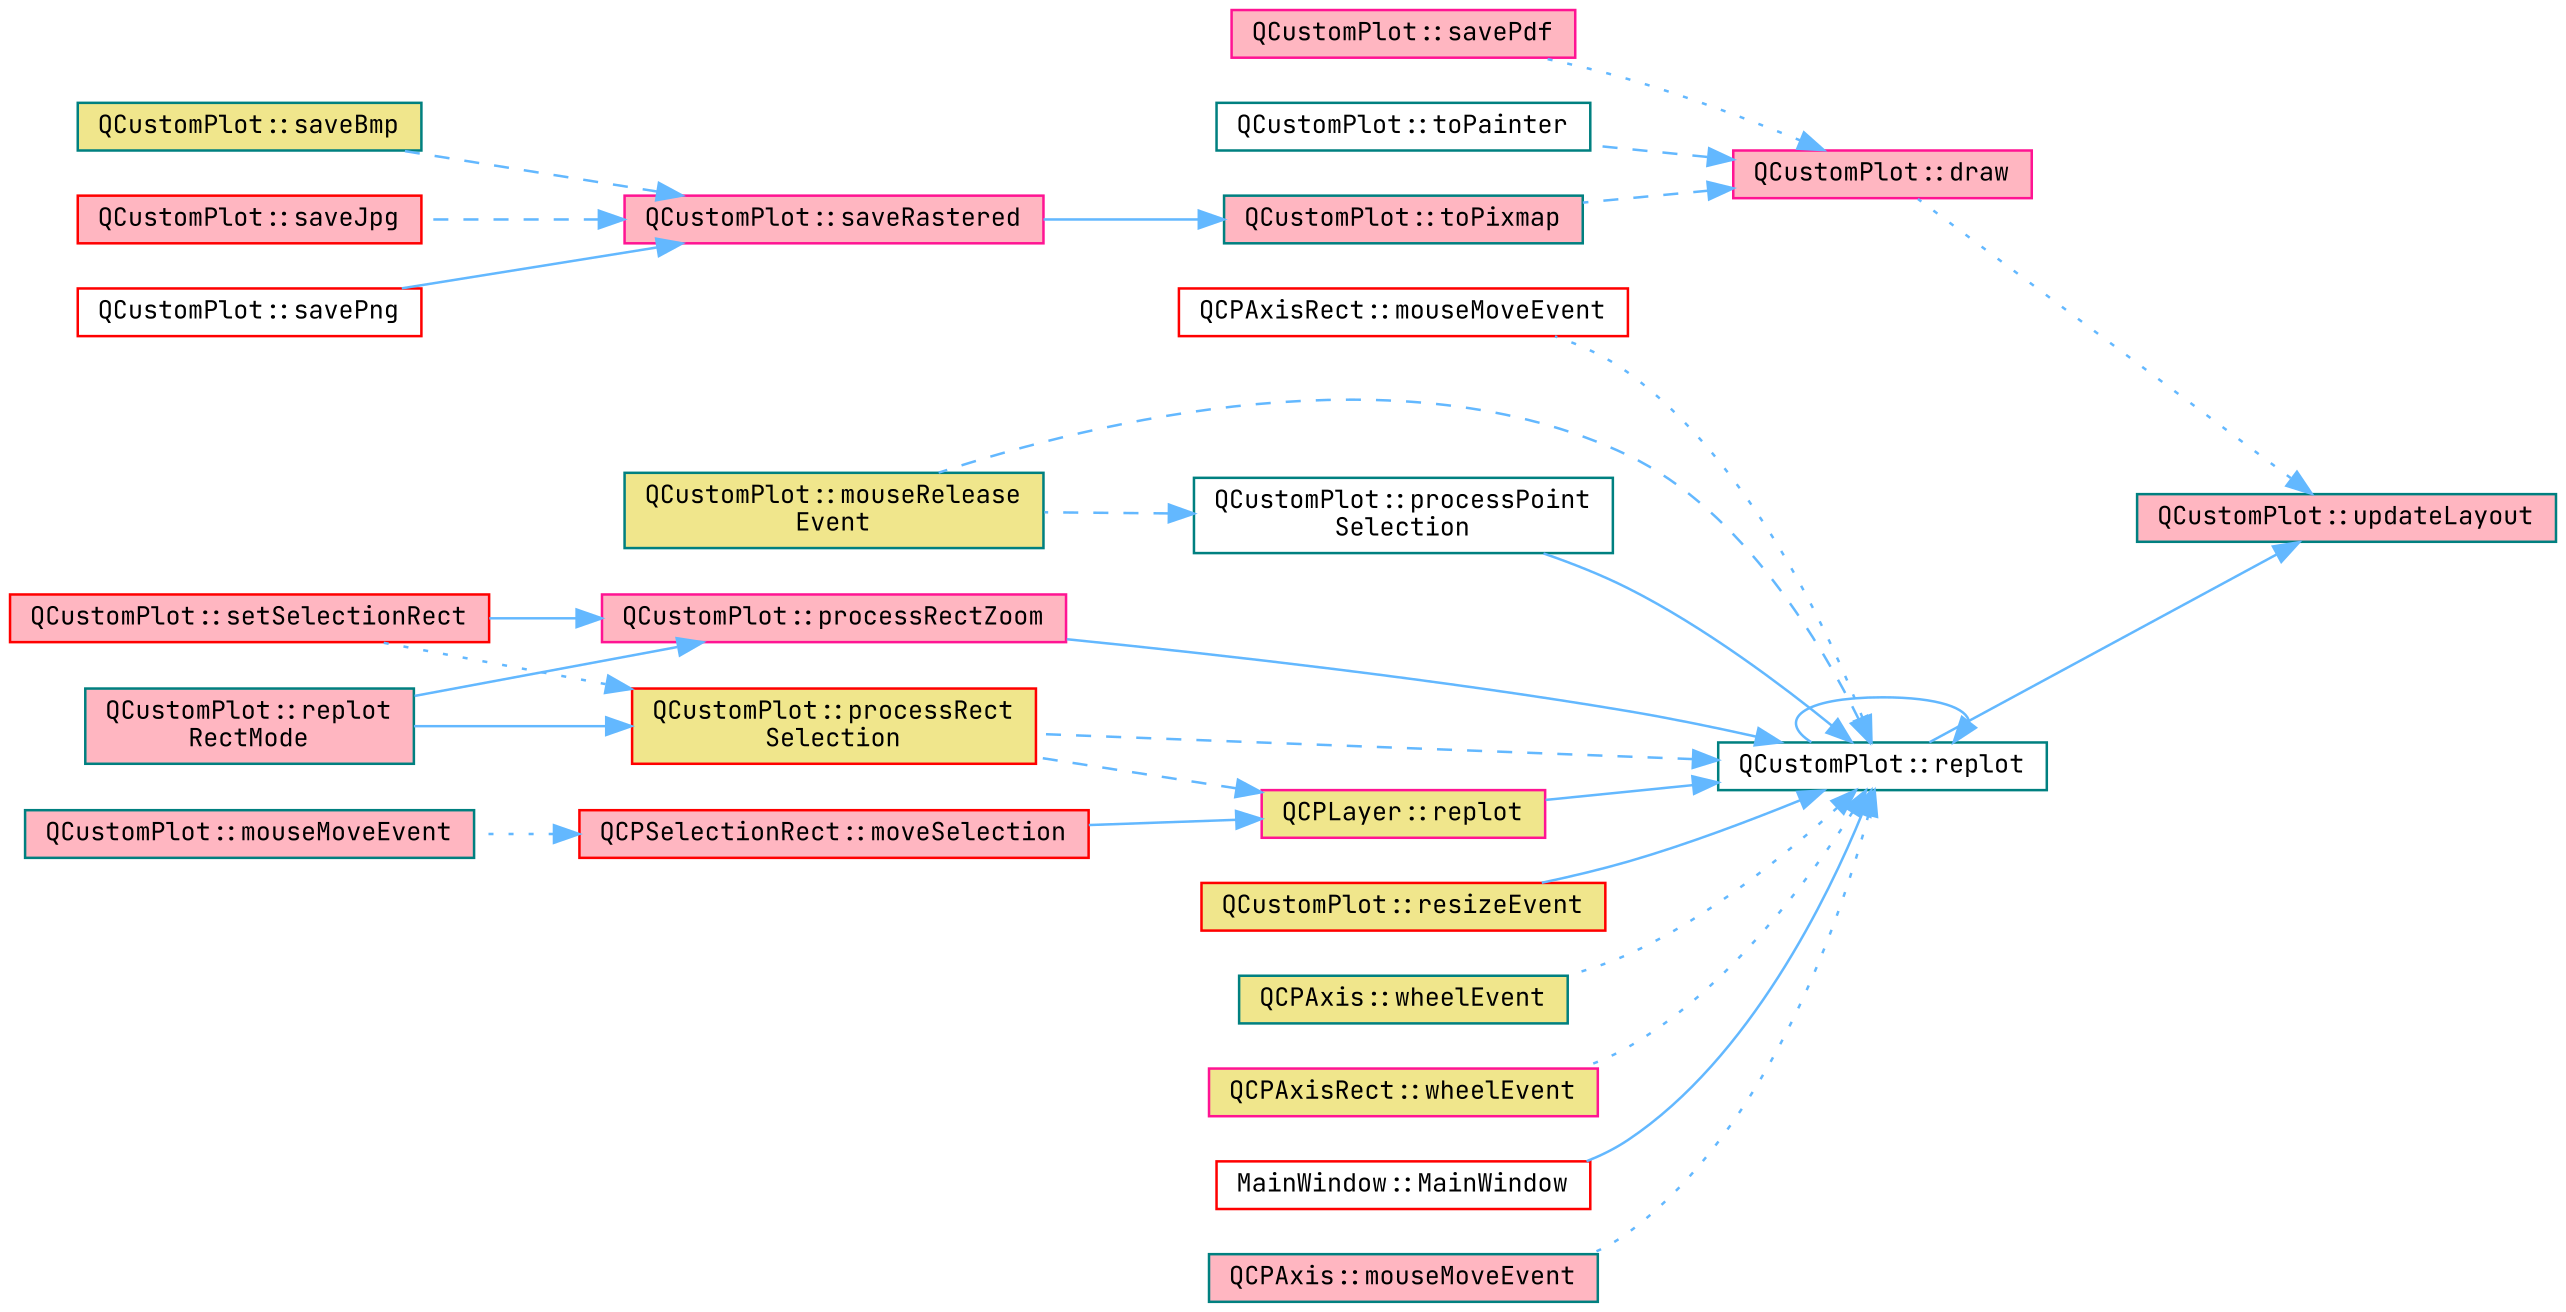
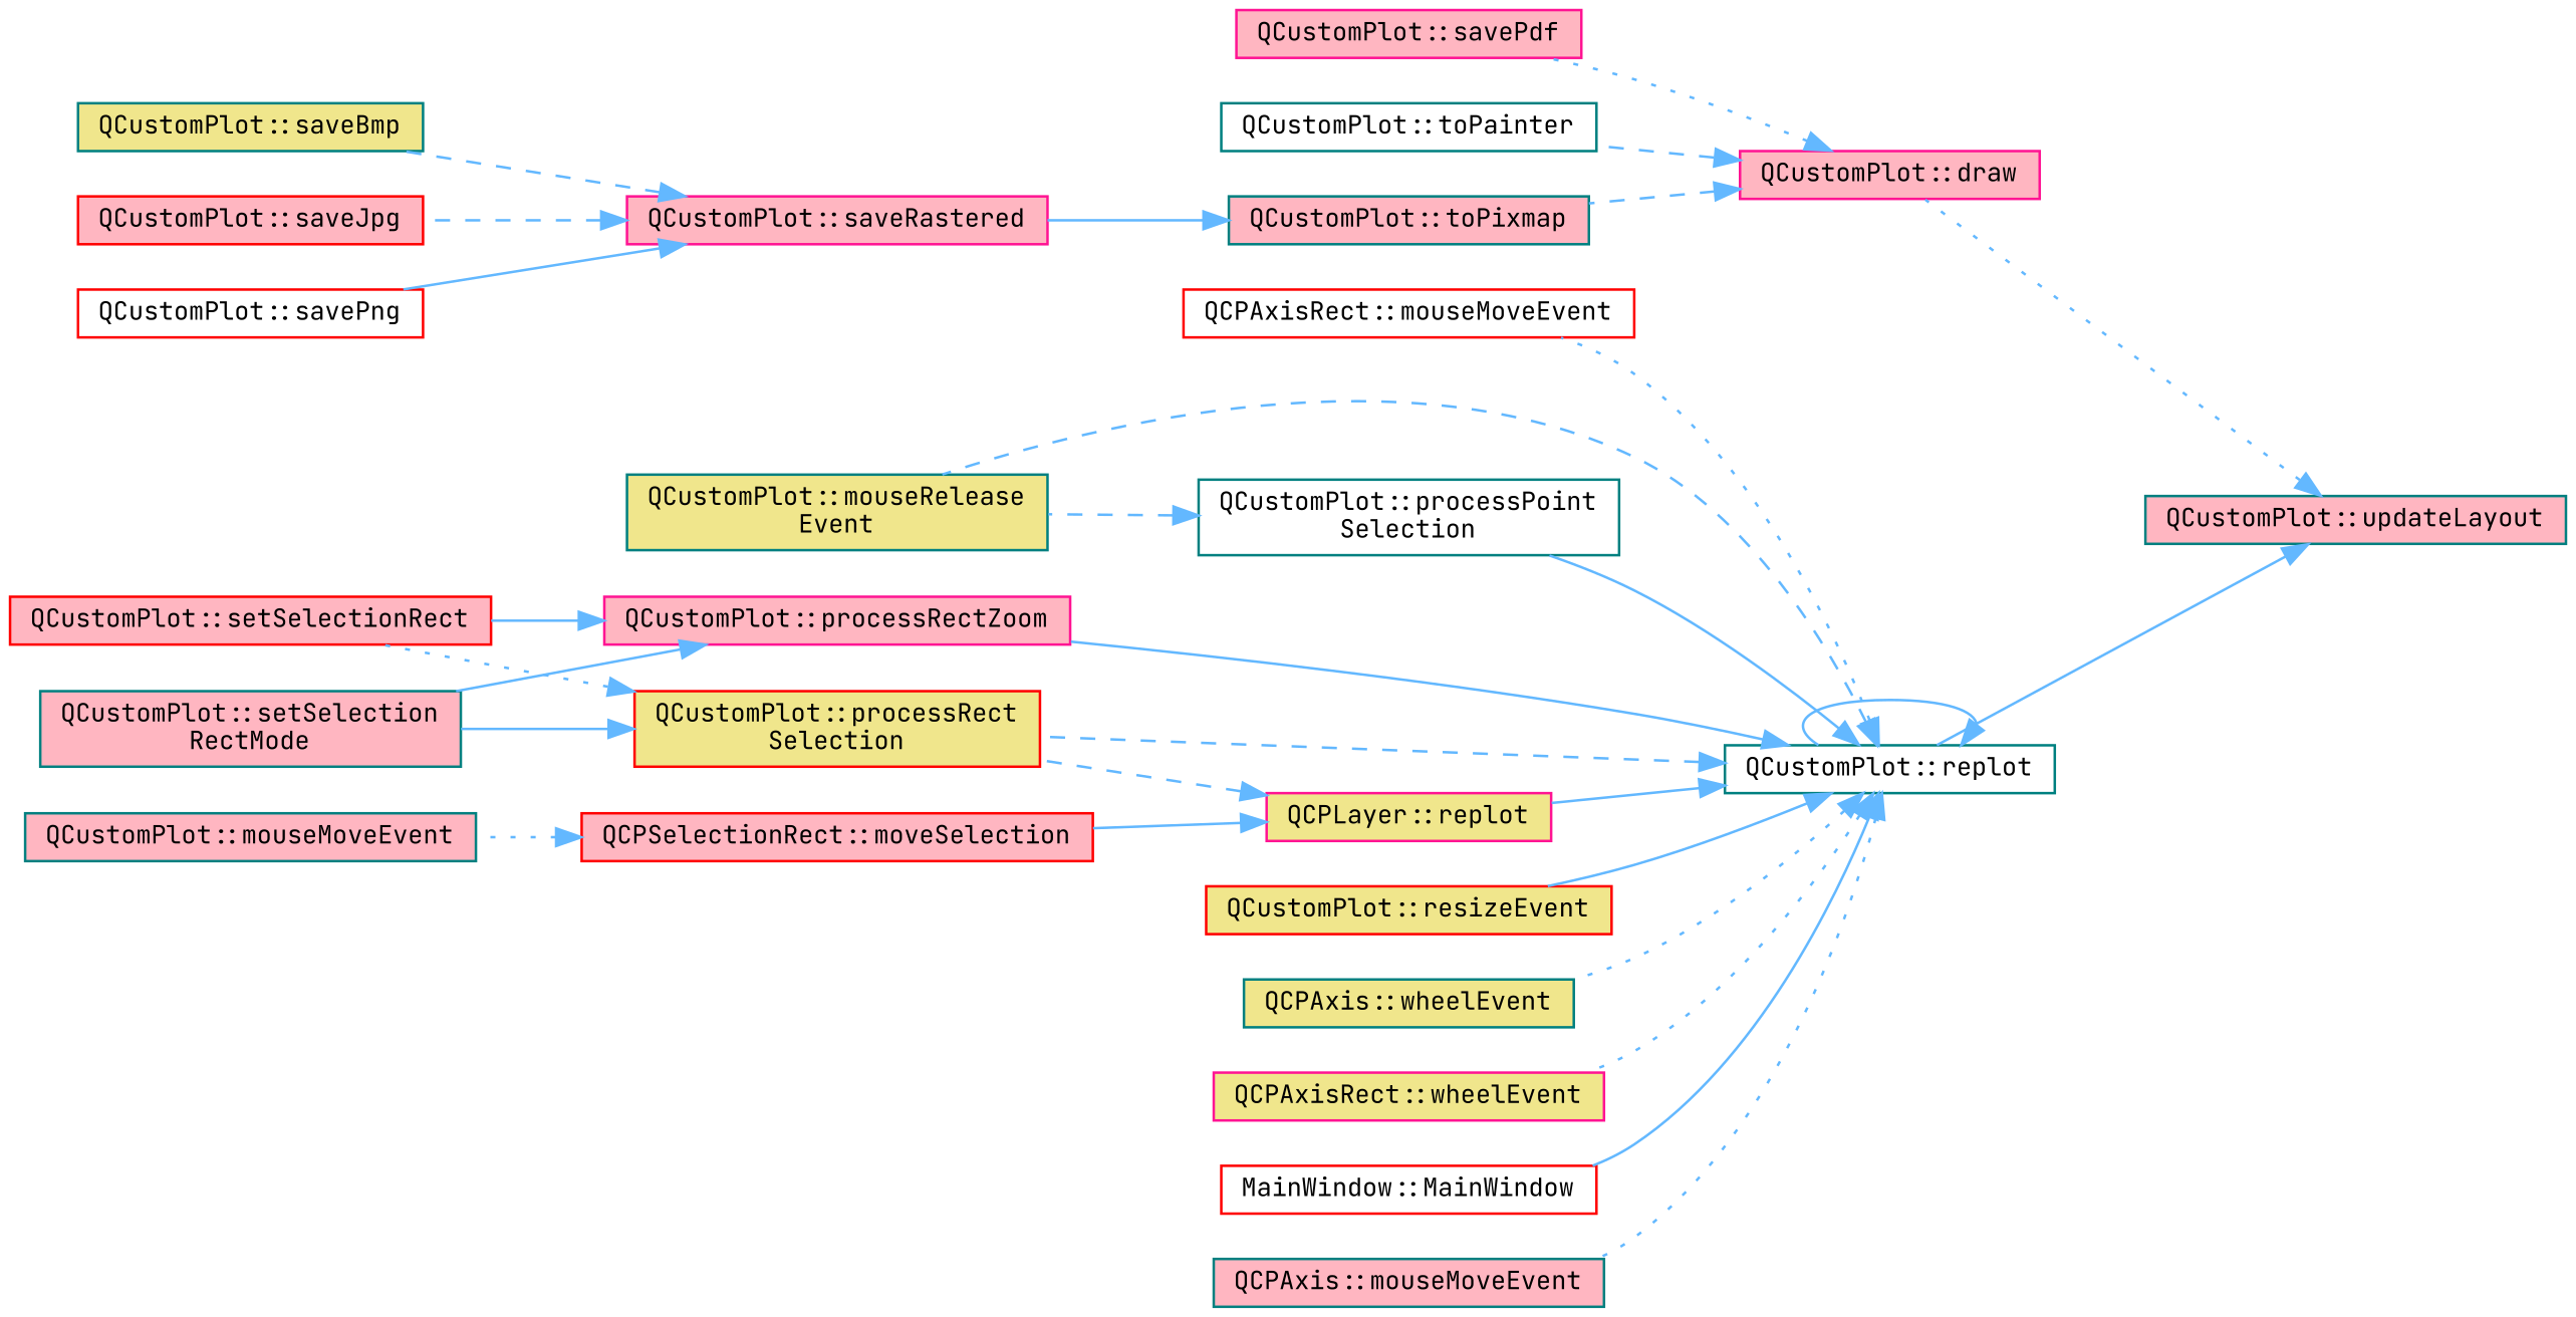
  digraph {
    fontname="JetBrains Mono"
    rankdir=RL
    node [color=teal fillcolor=lightpink fontname="JetBrains Mono" fontsize=10 shape=box style=filled]
    edge [color=steelblue1 dir=back fontname="JetBrains Mono" fontsize=10 labelfontname=Helvetica labelfontsize=10 style=solid]
    n1 [fontcolor=black height=0.2 label="QCustomPlot::updateLayout" width=0.4]
    n2 [color=deeppink height=0.2 label="QCustomPlot::draw" width=0.4]
    n3 [fillcolor=white height=0.2 label="QCustomPlot::replot" width=0.4]
    n4 [color=deeppink height=0.2 label="QCustomPlot::savePdf" width=0.4]
    n5 [fillcolor=white height=0.2 label="QCustomPlot::toPainter" width=0.4]
    n6 [height=0.2 label="QCustomPlot::toPixmap" width=0.4]
    n7 [color=red fillcolor=white height=0.2 label="MainWindow::MainWindow" width=0.4]
    n8 [height=0.2 label="QCPAxis::mouseMoveEvent" width=0.4]
    n9 [color=red fillcolor=white height=0.2 label="QCPAxisRect::mouseMoveEvent" width=0.4]
    n10 [fillcolor=khaki height=0.2 label="QCustomPlot::mouseRelease\lEvent" width=0.4]
    n11 [fillcolor=white height=0.2 label="QCustomPlot::processPoint\lSelection" width=0.4]
    n12 [color=red fillcolor=khaki height=0.2 label="QCustomPlot::processRect\lSelection" width=0.4]
    n13 [color=deeppink height=0.2 label="QCustomPlot::processRectZoom" width=0.4]
    n14 [color=deeppink fillcolor=khaki height=0.2 label="QCPLayer::replot" width=0.4]
    n15 [color=red fillcolor=khaki height=0.2 label="QCustomPlot::resizeEvent" width=0.4]
    n16 [fillcolor=khaki height=0.2 label="QCPAxis::wheelEvent" width=0.4]
    n17 [color=deeppink fillcolor=khaki height=0.2 label="QCPAxisRect::wheelEvent" width=0.4]
    n18 [color=deeppink height=0.2 label="QCustomPlot::saveRastered" width=0.4]
    n19 [fillcolor=khaki height=0.2 label="QCustomPlot::saveBmp" width=0.4]
    n20 [color=red height=0.2 label="QCustomPlot::saveJpg" width=0.4]
    n21 [color=red fillcolor=white height=0.2 label="QCustomPlot::savePng" width=0.4]
    n22 [color=red height=0.2 label="QCustomPlot::setSelectionRect" width=0.4]
-   n23 [height=0.2 label="QCustomPlot::replot\lRectMode" width=0.4]
+   n23 [height=0.2 label="QCustomPlot::setSelection\lRectMode" width=0.4]
    n24 [color=red height=0.2 label="QCPSelectionRect::moveSelection" width=0.4]
    n25 [height=0.2 label="QCustomPlot::mouseMoveEvent" width=0.4]
    n1 -> n2 [style=dotted]
    n1 -> n3
    n2 -> n4 [style=dotted]
    n2 -> n5 [style=dashed]
    n2 -> n6 [style=dashed]
    n3 -> n3
    n3 -> n7
    n3 -> n8 [style=dotted]
    n3 -> n9 [style=dotted]
    n3 -> n10 [style=dashed]
    n3 -> n11
    n3 -> n12 [style=dashed]
    n3 -> n13
    n3 -> n14
    n3 -> n15
    n3 -> n16 [style=dotted]
    n3 -> n17 [style=dotted]
    n6 -> n18
    n11 -> n10 [style=dashed]
    n12 -> n22 [style=dotted]
    n12 -> n23
    n13 -> n22
    n13 -> n23
    n14 -> n12 [style=dashed]
    n14 -> n24
    n18 -> n19 [style=dashed]
    n18 -> n20 [style=dashed]
    n18 -> n21
    n24 -> n25 [style=dotted]
  }
